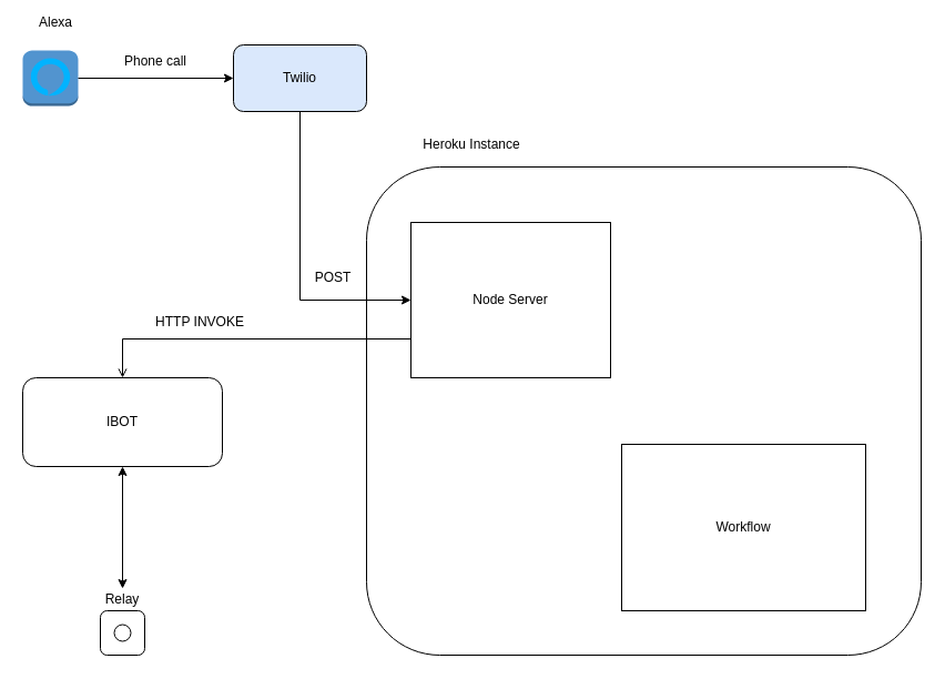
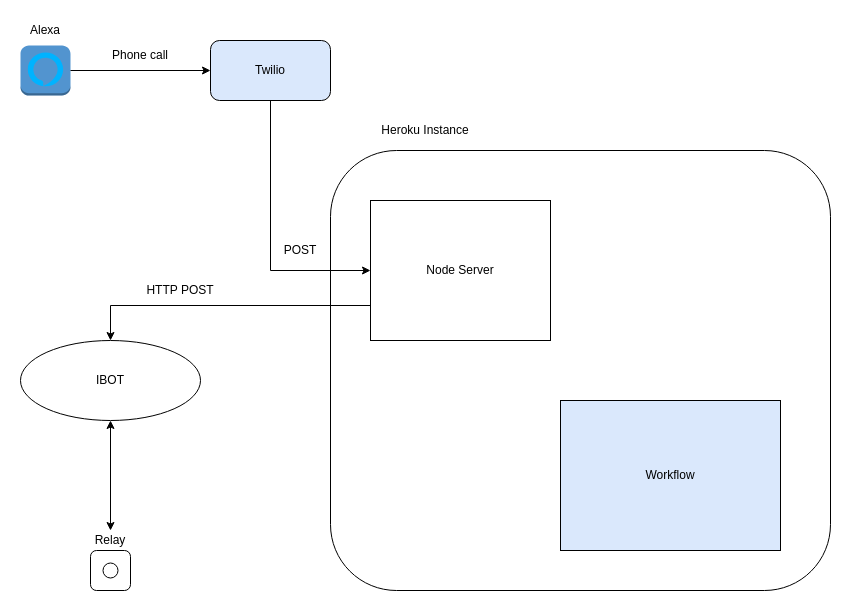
  <mxCell id="0" />
  <mxCell id="1" parent="0" />
  <mxCell id="2" value="" style="outlineConnect=0;dashed=0;verticalLabelPosition=bottom;verticalAlign=top;align=center;html=1;shape=mxgraph.aws3.alexa_voice_service;fillColor=#5294CF;gradientColor=none;" vertex="1" parent="1"><mxGeometry x="20" y="45" width="50" height="50" as="geometry" /></mxCell>
  <mxCell id="3" value="Twilio" style="rounded=1;whiteSpace=wrap;html=1;fillColor=#dae8fc;" vertex="1" parent="1"><mxGeometry x="210" y="40" width="120" height="60" as="geometry" /></mxCell>
- <mxCell id="4" value="Alexa" style="text;html=1;strokeColor=none;fillColor=none;align=center;verticalAlign=middle;whiteSpace=wrap;rounded=0;" vertex="1" parent="1"><mxGeometry x="30" y="10" width="40" height="20" as="geometry" /></mxCell>
+ <mxCell id="4" value="Alexa" style="text;html=1;strokeColor=none;fillColor=none;align=center;verticalAlign=middle;whiteSpace=wrap;rounded=0;" vertex="1" parent="1"><mxGeometry x="25" y="20" width="40" height="20" as="geometry" /></mxCell>
  <mxCell id="5" value="" style="endArrow=classic;html=1;entryX=0;entryY=0.5;entryDx=0;entryDy=0;" edge="1" parent="1" target="3"><mxGeometry width="50" height="50" relative="1" as="geometry"><mxPoint x="70" y="70" as="sourcePoint" /><mxPoint x="120" y="20" as="targetPoint" /></mxGeometry></mxCell>
  <mxCell id="6" value="Phone call" style="text;html=1;strokeColor=none;fillColor=none;align=center;verticalAlign=middle;whiteSpace=wrap;rounded=0;" vertex="1" parent="1"><mxGeometry x="80" y="45" width="120" height="20" as="geometry" /></mxCell>
  <mxCell id="7" value="" style="rounded=1;whiteSpace=wrap;html=1;" vertex="1" parent="1"><mxGeometry x="330" y="150" width="500" height="440" as="geometry" /></mxCell>
  <mxCell id="8" value="Heroku Instance" style="text;html=1;strokeColor=none;fillColor=none;align=center;verticalAlign=middle;whiteSpace=wrap;rounded=0;" vertex="1" parent="1"><mxGeometry x="365" y="120" width="120" height="20" as="geometry" /></mxCell>
  <mxCell id="9" style="edgeStyle=orthogonalEdgeStyle;rounded=0;orthogonalLoop=1;jettySize=auto;html=1;exitX=0;exitY=0.5;exitDx=0;exitDy=0;entryX=0.5;entryY=1;entryDx=0;entryDy=0;startArrow=classic;startFill=1;endArrow=none;endFill=0;" edge="1" parent="1" source="11" target="3"><mxGeometry relative="1" as="geometry"><Array as="points"><mxPoint x="270" y="270" /></Array></mxGeometry></mxCell>
- <mxCell id="10" style="edgeStyle=orthogonalEdgeStyle;rounded=0;orthogonalLoop=1;jettySize=auto;html=1;exitX=0;exitY=0.75;exitDx=0;exitDy=0;entryX=0.5;entryY=0;entryDx=0;entryDy=0;startArrow=none;startFill=0;endArrow=open;endFill=1;" edge="1" parent="1" source="11" target="16"><mxGeometry relative="1" as="geometry" /></mxCell>
+ <mxCell id="10" style="edgeStyle=orthogonalEdgeStyle;rounded=0;orthogonalLoop=1;jettySize=auto;html=1;exitX=0;exitY=0.75;exitDx=0;exitDy=0;entryX=0.5;entryY=0;entryDx=0;entryDy=0;startArrow=none;startFill=0;endArrow=classic;endFill=1;" edge="1" parent="1" source="11" target="16"><mxGeometry relative="1" as="geometry" /></mxCell>
  <mxCell id="11" value="Node Server" style="rounded=0;whiteSpace=wrap;html=1;" vertex="1" parent="1"><mxGeometry x="370" y="200" width="180" height="140" as="geometry" /></mxCell>
- <mxCell id="12" value="Workflow" style="rounded=0;whiteSpace=wrap;html=1;" vertex="1" parent="1"><mxGeometry x="560" y="400" width="220" height="150" as="geometry" /></mxCell>
+ <mxCell id="12" value="Workflow" style="rounded=0;whiteSpace=wrap;html=1;fillColor=#dae8fc;" vertex="1" parent="1"><mxGeometry x="560" y="400" width="220" height="150" as="geometry" /></mxCell>
  <mxCell id="13" value="POST" style="text;html=1;strokeColor=none;fillColor=none;align=center;verticalAlign=middle;whiteSpace=wrap;rounded=0;" vertex="1" parent="1"><mxGeometry x="280" y="240" width="40" height="20" as="geometry" /></mxCell>
  <mxCell id="14" value="" style="rounded=1;whiteSpace=wrap;html=1;" vertex="1" parent="1"><mxGeometry x="90" y="550" width="40" height="40" as="geometry" /></mxCell>
  <mxCell id="15" style="edgeStyle=orthogonalEdgeStyle;rounded=0;orthogonalLoop=1;jettySize=auto;html=1;exitX=0.5;exitY=1;exitDx=0;exitDy=0;entryX=0.5;entryY=0;entryDx=0;entryDy=0;startArrow=classic;startFill=1;endArrow=classic;endFill=1;" edge="1" parent="1" source="16" target="18"><mxGeometry relative="1" as="geometry" /></mxCell>
- <mxCell id="16" value="IBOT" style="rounded=1;whiteSpace=wrap;html=1;" vertex="1" parent="1"><mxGeometry x="20" y="340" width="180" height="80" as="geometry" /></mxCell>
+ <mxCell id="16" value="IBOT" style="ellipse;whiteSpace=wrap;html=1;" vertex="1" parent="1"><mxGeometry x="20" y="340" width="180" height="80" as="geometry" /></mxCell>
  <mxCell id="17" value="" style="ellipse;whiteSpace=wrap;html=1;aspect=fixed;" vertex="1" parent="1"><mxGeometry x="102.5" y="562.5" width="15" height="15" as="geometry" /></mxCell>
  <mxCell id="18" value="Relay" style="text;html=1;strokeColor=none;fillColor=none;align=center;verticalAlign=middle;whiteSpace=wrap;rounded=0;" vertex="1" parent="1"><mxGeometry x="90" y="530" width="40" height="20" as="geometry" /></mxCell>
- <mxCell id="19" value="HTTP INVOKE" style="text;html=1;strokeColor=none;fillColor=none;align=center;verticalAlign=middle;whiteSpace=wrap;rounded=0;" vertex="1" parent="1"><mxGeometry x="130" y="280" width="100" height="20" as="geometry" /></mxCell>
+ <mxCell id="19" value="HTTP POST" style="text;html=1;strokeColor=none;fillColor=none;align=center;verticalAlign=middle;whiteSpace=wrap;rounded=0;" vertex="1" parent="1"><mxGeometry x="130" y="280" width="100" height="20" as="geometry" /></mxCell>
